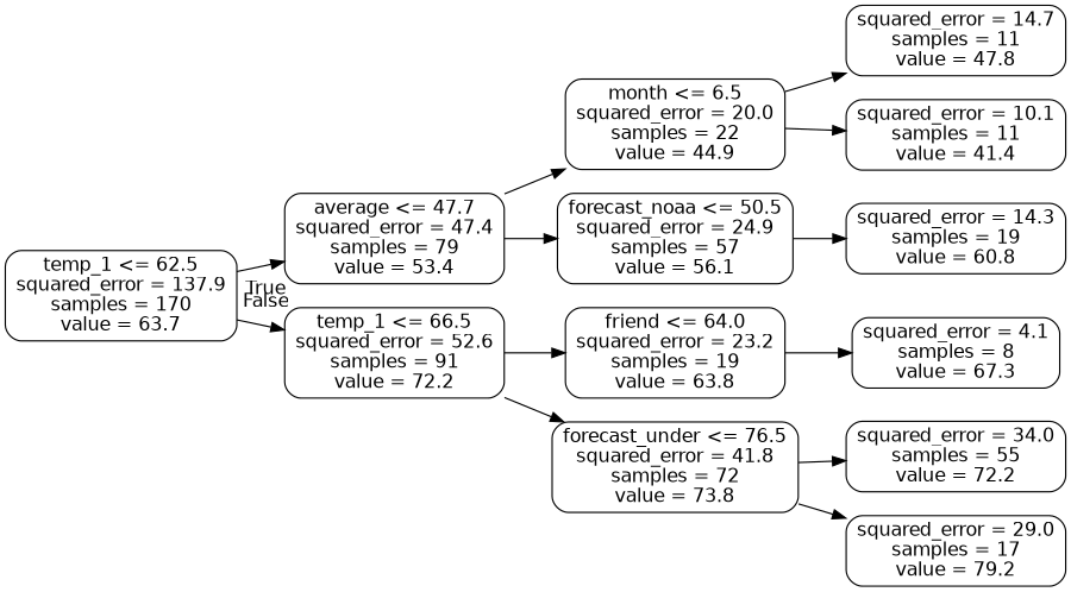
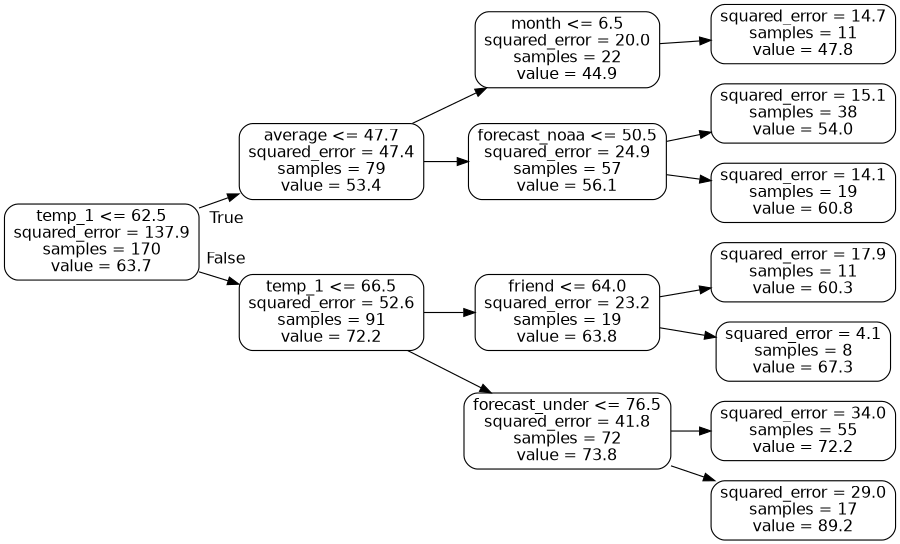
  digraph {
    rankdir=LR
    node [color=black fontname=helvetica shape=box style=rounded]
    edge [fontname=helvetica]
    n1 [label="temp_1 <= 62.5\nsquared_error = 137.9\nsamples = 170\nvalue = 63.7"]
    n2 [label="average <= 47.7\nsquared_error = 47.4\nsamples = 79\nvalue = 53.4"]
    n3 [label="temp_1 <= 66.5\nsquared_error = 52.6\nsamples = 91\nvalue = 72.2"]
    n4 [label="month <= 6.5\nsquared_error = 20.0\nsamples = 22\nvalue = 44.9"]
    n5 [label="forecast_noaa <= 50.5\nsquared_error = 24.9\nsamples = 57\nvalue = 56.1"]
    n6 [label="friend <= 64.0\nsquared_error = 23.2\nsamples = 19\nvalue = 63.8"]
    n7 [label="forecast_under <= 76.5\nsquared_error = 41.8\nsamples = 72\nvalue = 73.8"]
    n8 [label="squared_error = 14.7\nsamples = 11\nvalue = 47.8"]
-   n9 [label="squared_error = 10.1\nsamples = 11\nvalue = 41.4"]
-   n11 [label="squared_error = 14.3\nsamples = 19\nvalue = 60.8"]
+   n10 [label="squared_error = 15.1\nsamples = 38\nvalue = 54.0"]
+   n11 [label="squared_error = 14.1\nsamples = 19\nvalue = 60.8"]
+   n12 [label="squared_error = 17.9\nsamples = 11\nvalue = 60.3"]
    n13 [label="squared_error = 4.1\nsamples = 8\nvalue = 67.3"]
    n14 [label="squared_error = 34.0\nsamples = 55\nvalue = 72.2"]
-   n15 [label="squared_error = 29.0\nsamples = 17\nvalue = 79.2"]
+   n15 [label="squared_error = 29.0\nsamples = 17\nvalue = 89.2"]
    n1 -> n2 [headlabel=True labelangle=45 labeldistance=2.5]
    n1 -> n3 [headlabel=False labelangle=-45 labeldistance=2.5]
    n2 -> n4
    n2 -> n5
    n3 -> n6
    n3 -> n7
    n4 -> n8
-   n4 -> n9
+   n5 -> n10
    n5 -> n11
+   n6 -> n12
    n6 -> n13
    n7 -> n14
    n7 -> n15
  }
